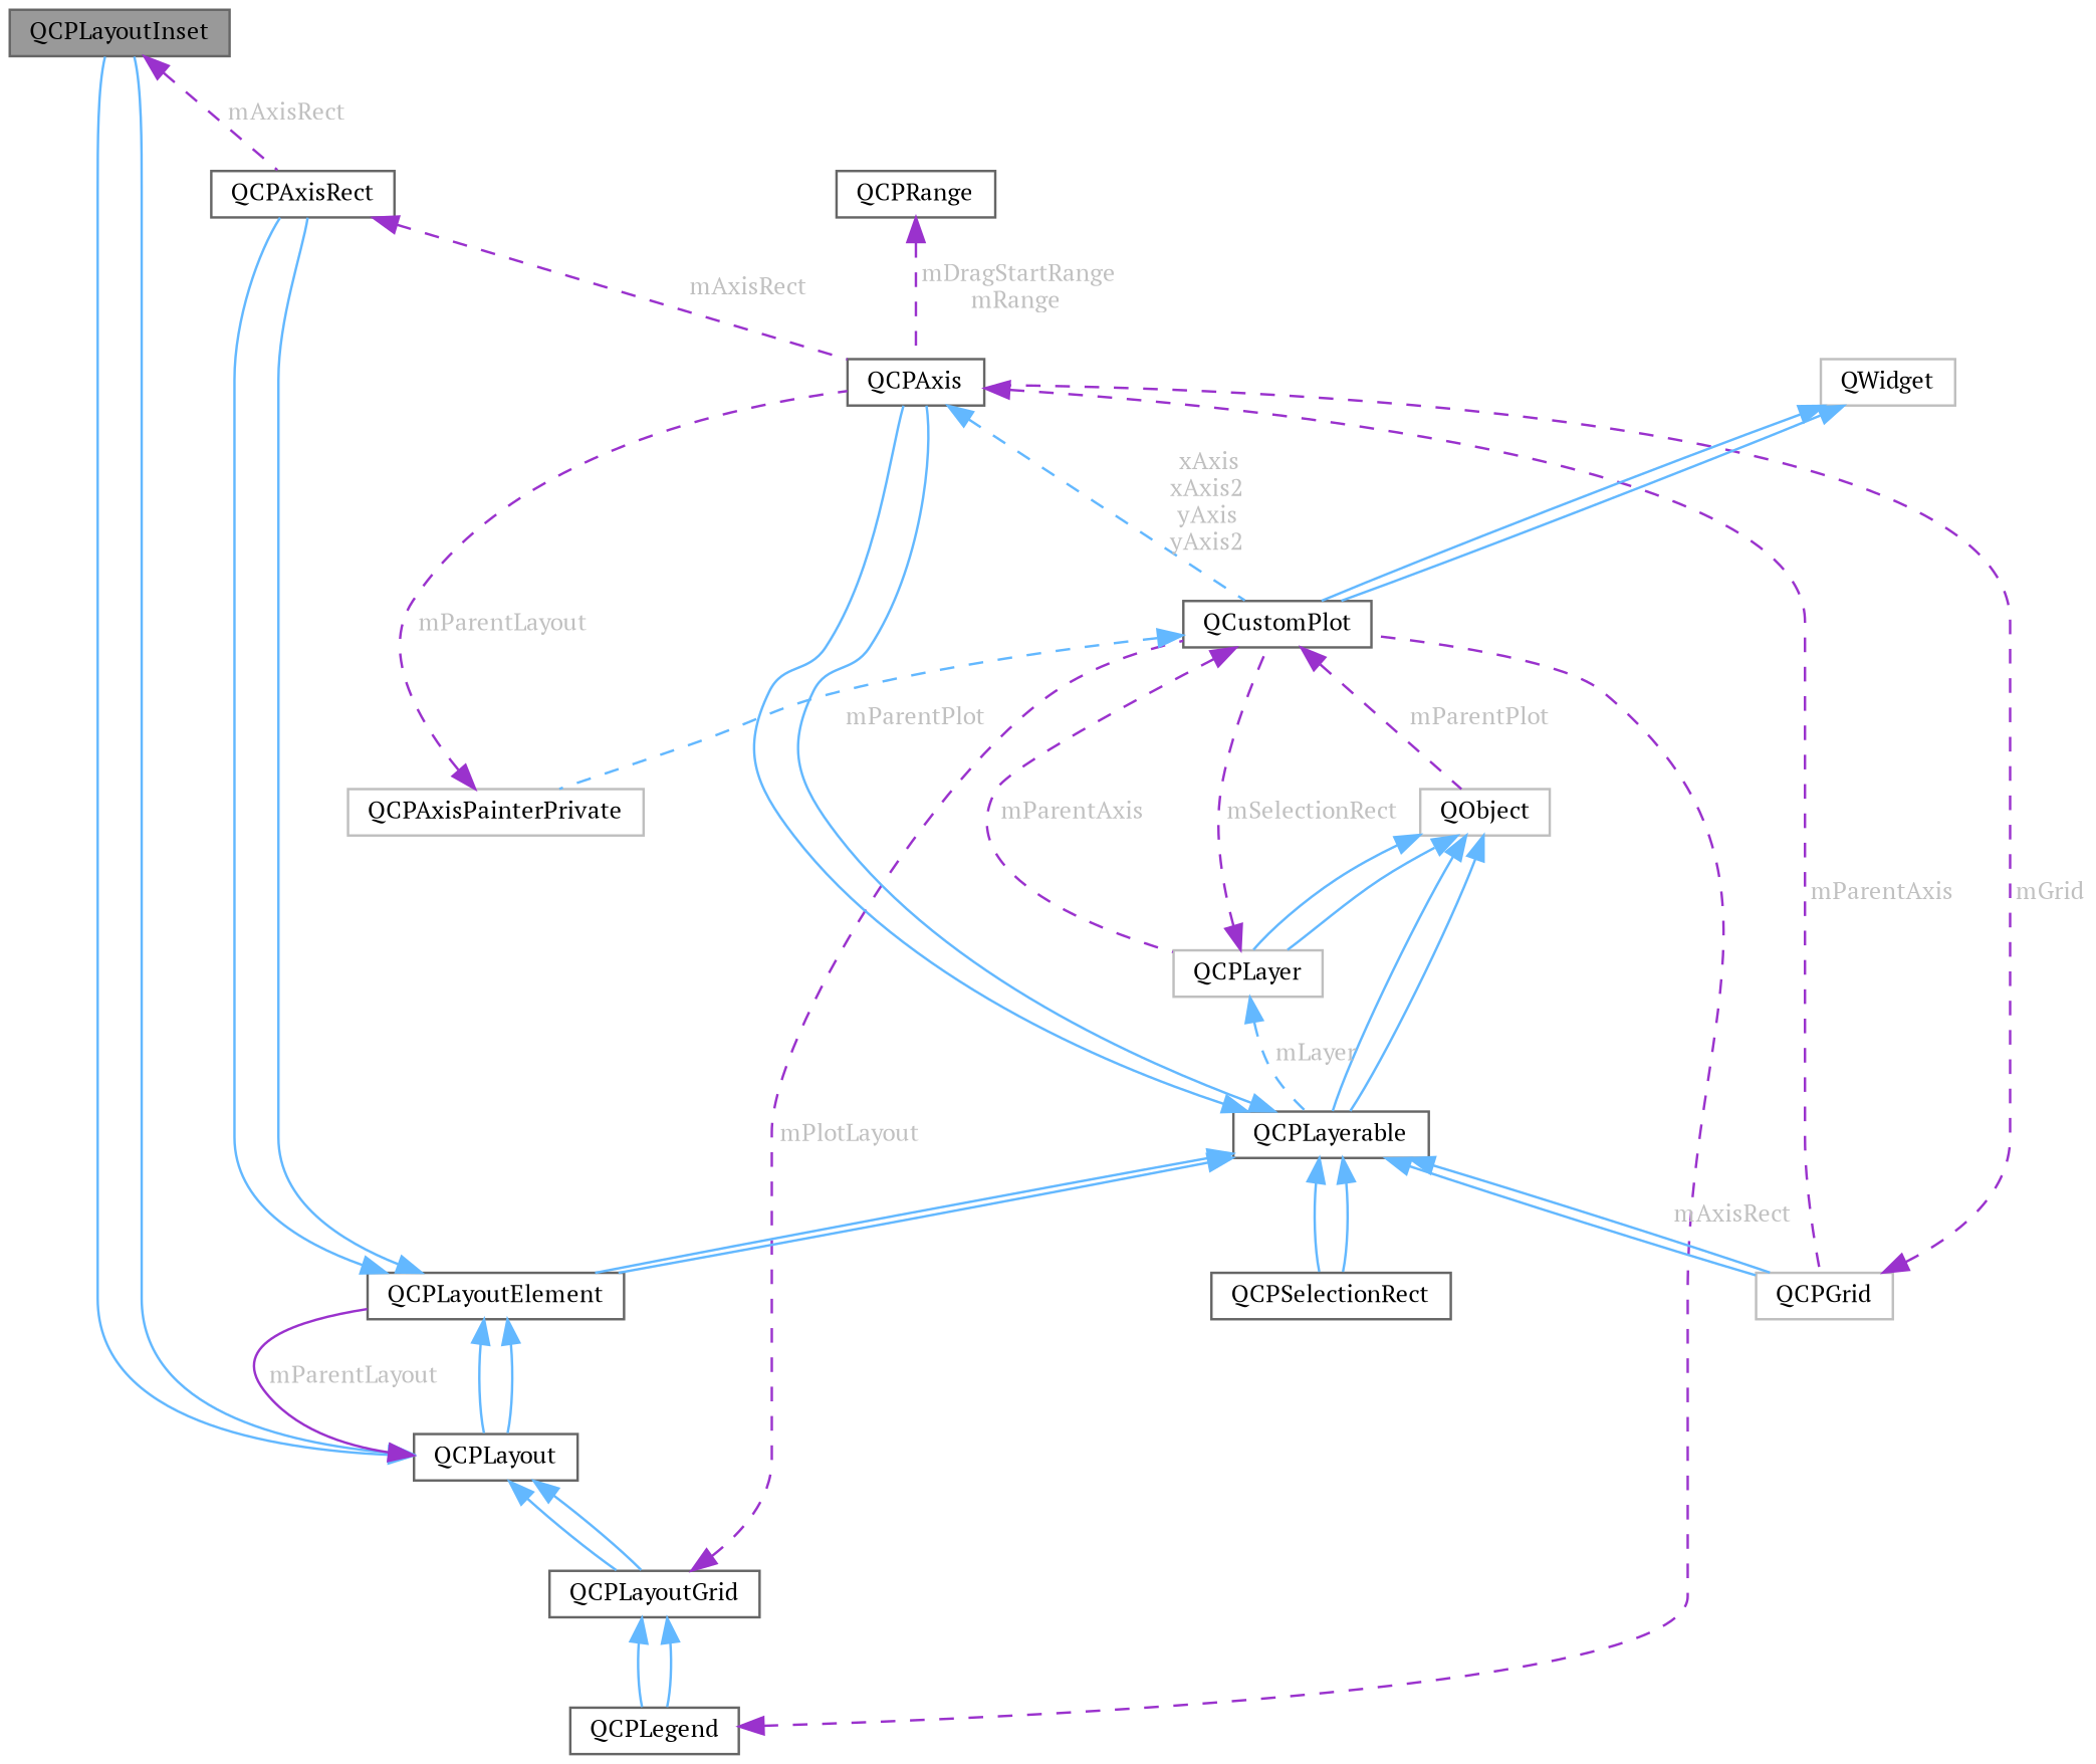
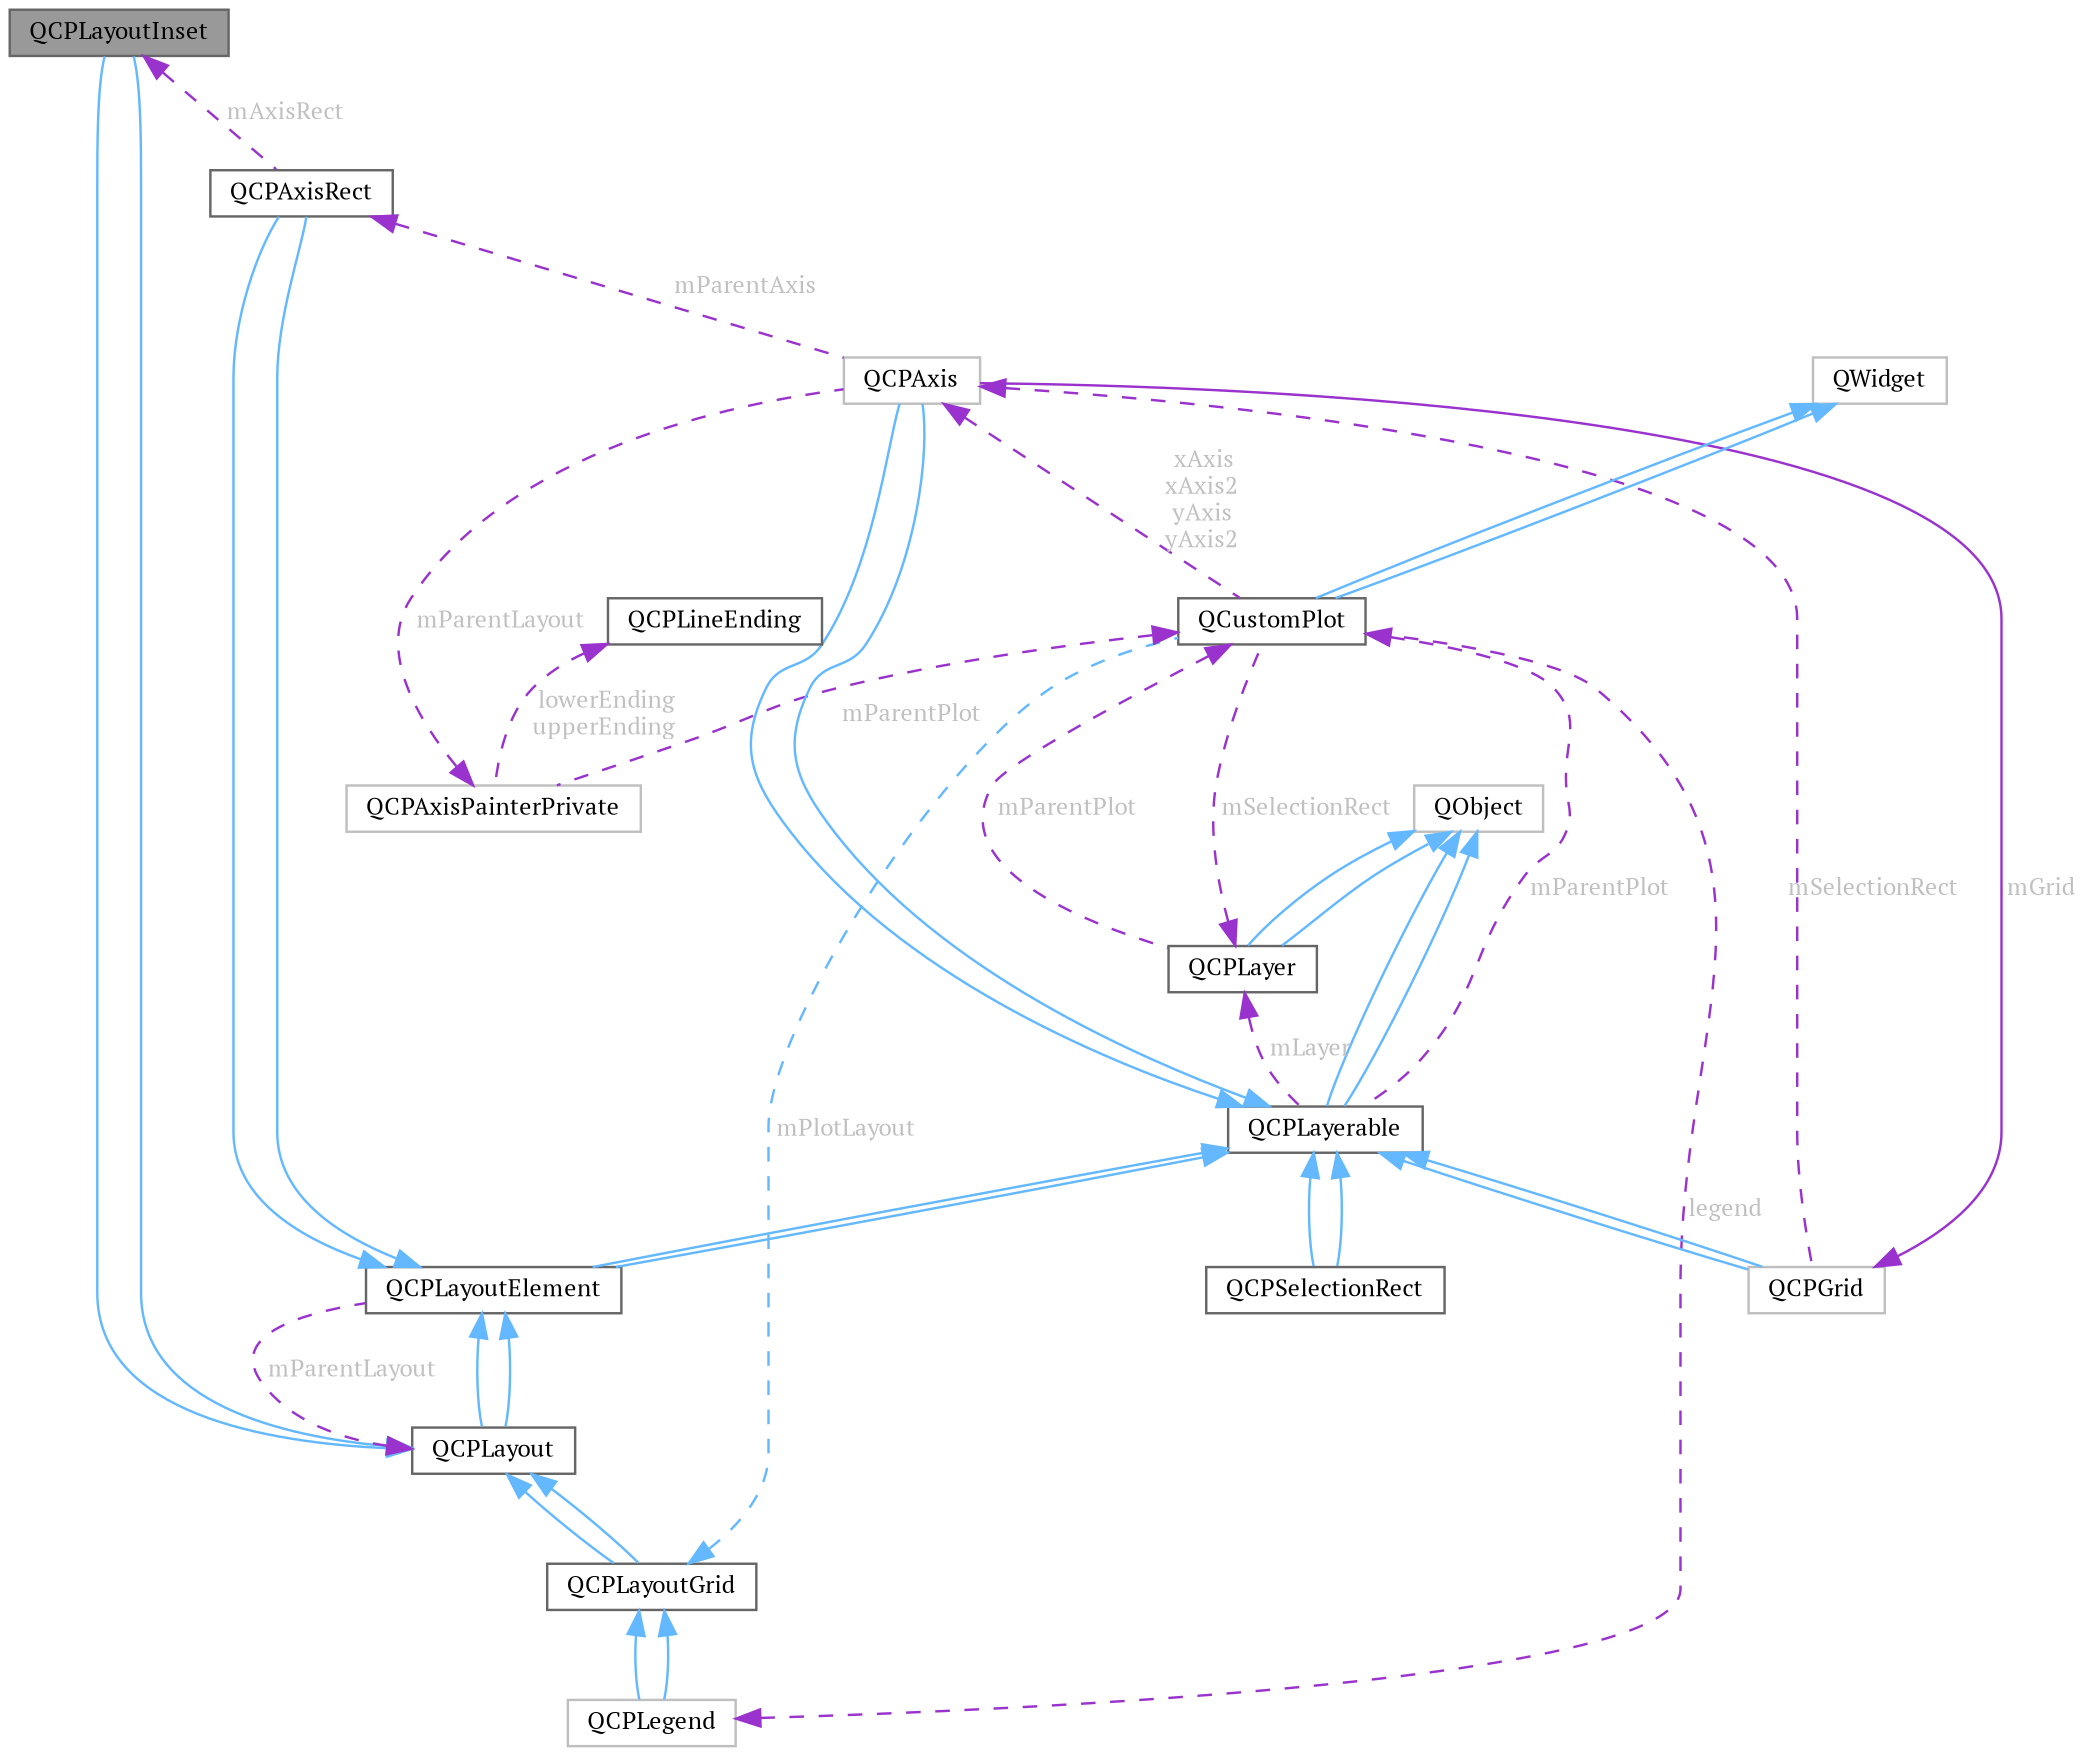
  digraph {
    fontname="PT Serif"
    node [color=gray40 fillcolor=white fontname="PT Serif" fontsize=10 shape=box style=filled]
    edge [color=steelblue1 dir=back fontname="PT Serif" fontsize=10 labelfontname=Helvetica labelfontsize=10 style=solid]
    n1 [fillcolor=grey60 fontcolor=black height=0.2 label=QCPLayoutInset width=0.4]
    n2 [height=0.2 label=QCPAxisRect width=0.4]
-   n3 [height=0.2 label=QCPAxis width=0.4]
+   n3 [color=grey75 height=0.2 label=QCPAxis width=0.4]
    n4 [height=0.2 label=QCPLayout width=0.4]
    n5 [height=0.2 label=QCPLayoutElement width=0.4]
    n6 [height=0.2 label=QCPLayoutGrid width=0.4]
    n7 [height=0.2 label=QCustomPlot width=0.4]
-   n8 [height=0.2 label=QCPLegend width=0.4]
+   n8 [color=grey75 height=0.2 label=QCPLegend width=0.4]
    n9 [height=0.2 label=QCPLayerable width=0.4]
    n10 [color=grey75 height=0.2 label=QCPGrid width=0.4]
    n11 [height=0.2 label=QCPSelectionRect width=0.4]
    n12 [color=grey75 height=0.2 label=QObject width=0.4]
-   n13 [color=grey75 height=0.2 label=QCPLayer width=0.4]
+   n13 [height=0.2 label=QCPLayer width=0.4]
    n14 [color=grey75 height=0.2 label=QCPAxisPainterPrivate width=0.4]
    n15 [color=grey75 height=0.2 label=QWidget width=0.4]
-   n16 [height=0.2 label=QCPRange width=0.4]
+   n17 [height=0.2 label=QCPLineEnding width=0.4]
    n1 -> n2 [color=darkorchid3 fontcolor=grey label=" mAxisRect" style=dashed]
-   n2 -> n3 [color=darkorchid3 fontcolor=grey label=" mAxisRect" style=dashed]
-   n3 -> n7 [fontcolor=grey label=" xAxis\nxAxis2\nyAxis\nyAxis2" style=dashed]
-   n3 -> n10 [color=darkorchid3 fontcolor=grey label=" mParentAxis" style=dashed]
+   n2 -> n3 [color=darkorchid3 fontcolor=grey label=" mParentAxis" style=dashed]
+   n3 -> n7 [color=darkorchid3 fontcolor=grey label=" xAxis\nxAxis2\nyAxis\nyAxis2" style=dashed]
+   n3 -> n10 [color=darkorchid3 fontcolor=grey label=" mSelectionRect" style=dashed]
    n4 -> n1
    n4 -> n1
-   n4 -> n5 [color=darkorchid3 fontcolor=grey label=" mParentLayout"]
+   n4 -> n5 [color=darkorchid3 fontcolor=grey label=" mParentLayout" style=dashed]
    n4 -> n6
    n4 -> n6
    n5 -> n2
    n5 -> n2
    n5 -> n4
    n5 -> n4
-   n6 -> n7 [color=darkorchid3 fontcolor=grey label=" mPlotLayout" style=dashed]
+   n6 -> n7 [fontcolor=grey label=" mPlotLayout" style=dashed]
    n6 -> n8
    n6 -> n8
-   n7 -> n12 [color=darkorchid3 fontcolor=grey label=" mParentPlot" style=dashed]
-   n7 -> n13 [color=darkorchid3 fontcolor=grey label=" mParentAxis" style=dashed]
-   n7 -> n14 [fontcolor=grey label=" mParentPlot" style=dashed]
-   n8 -> n7 [color=darkorchid3 fontcolor=grey label=" mAxisRect" style=dashed]
+   n7 -> n9 [color=darkorchid3 fontcolor=grey label=" mParentPlot" style=dashed]
+   n7 -> n13 [color=darkorchid3 fontcolor=grey label=" mParentPlot" style=dashed]
+   n7 -> n14 [color=darkorchid3 fontcolor=grey label=" mParentPlot" style=dashed]
+   n8 -> n7 [color=darkorchid3 fontcolor=grey label=" legend" style=dashed]
    n9 -> n3
    n9 -> n3
    n9 -> n5
    n9 -> n5
    n9 -> n10
    n9 -> n10
    n9 -> n11
    n9 -> n11
-   n10 -> n3 [color=darkorchid3 fontcolor=grey label=" mGrid" style=dashed]
+   n10 -> n3 [color=darkorchid3 fontcolor=grey label=" mGrid"]
    n12 -> n9
    n12 -> n9
    n12 -> n13
    n12 -> n13
    n13 -> n7 [color=darkorchid3 fontcolor=grey label=" mSelectionRect" style=dashed]
-   n13 -> n9 [fontcolor=grey label=" mLayer" style=dashed]
+   n13 -> n9 [color=darkorchid3 fontcolor=grey label=" mLayer" style=dashed]
    n14 -> n3 [color=darkorchid3 fontcolor=grey label=" mParentLayout" style=dashed]
    n15 -> n7
    n15 -> n7
-   n16 -> n3 [color=darkorchid3 fontcolor=grey label=" mDragStartRange\nmRange" style=dashed]
+   n17 -> n14 [color=darkorchid3 fontcolor=grey label=" lowerEnding\nupperEnding" style=dashed]
  }
